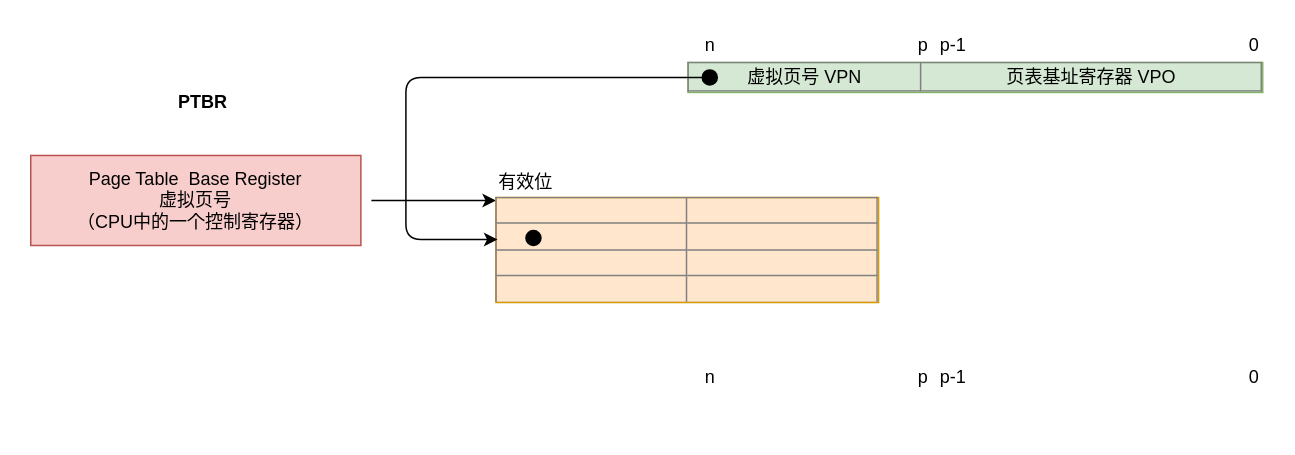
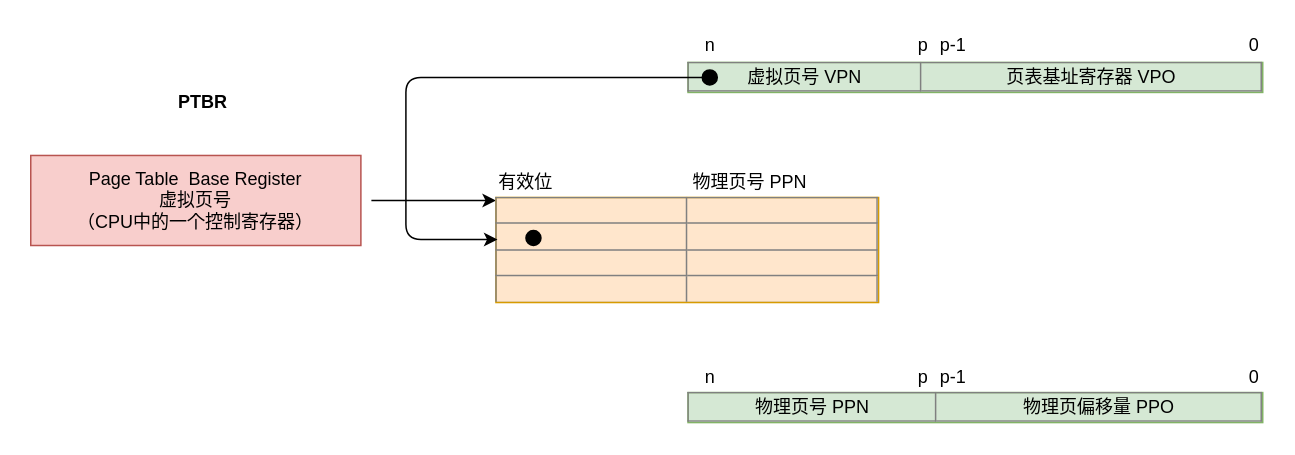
  <mxCell id="0" />
  <mxCell id="1" parent="0" />
  <mxCell id="2" value="" style="edgeStyle=orthogonalEdgeStyle;rounded=0;orthogonalLoop=1;jettySize=auto;html=1;" edge="1" parent="1"><mxGeometry relative="1" as="geometry"><mxPoint x="247" y="133" as="sourcePoint" /><mxPoint x="330" y="133" as="targetPoint" /></mxGeometry></mxCell>
  <mxCell id="3" value="Page Table &amp;nbsp;Base Register&lt;br&gt;虚拟页号&lt;br&gt;（CPU中的一个控制寄存器）&lt;br&gt;" style="rounded=0;whiteSpace=wrap;html=1;fillColor=#f8cecc;strokeColor=#b85450;" vertex="1" parent="1"><mxGeometry x="20" y="103" width="220" height="60" as="geometry" /></mxCell>
  <mxCell id="4" value="&lt;table border=&quot;1&quot; width=&quot;100%&quot; style=&quot;width: 100% ; height: 100% ; border-collapse: collapse&quot;&gt;&lt;tbody&gt;&lt;tr&gt;&lt;td align=&quot;center&quot;&gt;&lt;/td&gt;&lt;td align=&quot;center&quot;&gt;&lt;br&gt;&lt;/td&gt;&lt;/tr&gt;&lt;tr&gt;&lt;td align=&quot;center&quot;&gt;&lt;/td&gt;&lt;td align=&quot;center&quot;&gt;&lt;br&gt;&lt;/td&gt;&lt;/tr&gt;&lt;tr&gt;&lt;td&gt;&lt;br&gt;&lt;/td&gt;&lt;td&gt;&lt;br&gt;&lt;/td&gt;&lt;/tr&gt;&lt;tr&gt;&lt;td&gt;&lt;br&gt;&lt;/td&gt;&lt;td&gt;&lt;br&gt;&lt;/td&gt;&lt;/tr&gt;&lt;tr&gt;&lt;td&gt;&lt;br&gt;&lt;/td&gt;&lt;td&gt;&lt;br&gt;&lt;/td&gt;&lt;/tr&gt;&lt;/tbody&gt;&lt;/table&gt;" style="text;html=1;strokeColor=#d79b00;fillColor=#ffe6cc;overflow=fill;" vertex="1" parent="1"><mxGeometry x="330" y="131" width="255" height="70" as="geometry" /></mxCell>
  <mxCell id="5" value="&lt;b&gt;PTBR&lt;/b&gt;" style="text;html=1;strokeColor=none;fillColor=none;align=center;verticalAlign=middle;whiteSpace=wrap;rounded=0;" vertex="1" parent="1"><mxGeometry x="115" y="58" width="40" height="20" as="geometry" /></mxCell>
  <mxCell id="6" value="有效位" style="text;html=1;strokeColor=none;fillColor=none;align=center;verticalAlign=middle;whiteSpace=wrap;rounded=0;" vertex="1" parent="1"><mxGeometry x="330" y="111" width="40" height="20" as="geometry" /></mxCell>
+ <mxCell id="7" value="物理页号 PPN" style="text;html=1;strokeColor=none;fillColor=none;align=center;verticalAlign=middle;whiteSpace=wrap;rounded=0;" vertex="1" parent="1"><mxGeometry x="458" y="111" width="83" height="20" as="geometry" /></mxCell>
  <mxCell id="8" value="&lt;table border=&quot;1&quot; width=&quot;100%&quot; style=&quot;width: 100% ; height: 100% ; border-collapse: collapse&quot;&gt;&lt;tbody&gt;&lt;tr&gt;&lt;td align=&quot;center&quot;&gt;虚拟页号 VPN&lt;/td&gt;&lt;td align=&quot;center&quot;&gt;页表基址寄存器 VPO&lt;/td&gt;&lt;/tr&gt;&lt;/tbody&gt;&lt;/table&gt;" style="text;html=1;strokeColor=#82b366;fillColor=#d5e8d4;overflow=fill;" vertex="1" parent="1"><mxGeometry x="458" y="41" width="383" height="20" as="geometry" /></mxCell>
+ <mxCell id="9" value="&lt;table border=&quot;1&quot; width=&quot;100%&quot; style=&quot;width: 100% ; height: 100% ; border-collapse: collapse&quot;&gt;&lt;tbody&gt;&lt;tr&gt;&lt;td align=&quot;center&quot;&gt;物理页号 PPN&lt;/td&gt;&lt;td align=&quot;center&quot;&gt;物理页偏移量 PPO&lt;/td&gt;&lt;/tr&gt;&lt;/tbody&gt;&lt;/table&gt;" style="text;html=1;strokeColor=#82b366;fillColor=#d5e8d4;overflow=fill;" vertex="1" parent="1"><mxGeometry x="458" y="261" width="383" height="20" as="geometry" /></mxCell>
  <mxCell id="10" value="0" style="text;html=1;strokeColor=none;fillColor=none;align=center;verticalAlign=middle;whiteSpace=wrap;rounded=0;" vertex="1" parent="1"><mxGeometry x="830" y="20" width="11" height="20" as="geometry" /></mxCell>
  <mxCell id="11" value="p-1" style="text;html=1;strokeColor=none;fillColor=none;align=center;verticalAlign=middle;whiteSpace=wrap;rounded=0;" vertex="1" parent="1"><mxGeometry x="620" y="20" width="30" height="20" as="geometry" /></mxCell>
  <mxCell id="12" value="p" style="text;html=1;strokeColor=none;fillColor=none;align=center;verticalAlign=middle;whiteSpace=wrap;rounded=0;" vertex="1" parent="1"><mxGeometry x="600" y="20" width="30" height="20" as="geometry" /></mxCell>
  <mxCell id="13" value="n&lt;br&gt;" style="text;html=1;strokeColor=none;fillColor=none;align=center;verticalAlign=middle;whiteSpace=wrap;rounded=0;" vertex="1" parent="1"><mxGeometry x="457.5" y="20" width="30" height="20" as="geometry" /></mxCell>
  <mxCell id="14" value="0" style="text;html=1;strokeColor=none;fillColor=none;align=center;verticalAlign=middle;whiteSpace=wrap;rounded=0;" vertex="1" parent="1"><mxGeometry x="830" y="241" width="11" height="20" as="geometry" /></mxCell>
  <mxCell id="15" value="p-1" style="text;html=1;strokeColor=none;fillColor=none;align=center;verticalAlign=middle;whiteSpace=wrap;rounded=0;" vertex="1" parent="1"><mxGeometry x="620" y="241" width="30" height="20" as="geometry" /></mxCell>
  <mxCell id="16" value="p" style="text;html=1;strokeColor=none;fillColor=none;align=center;verticalAlign=middle;whiteSpace=wrap;rounded=0;" vertex="1" parent="1"><mxGeometry x="600" y="241" width="30" height="20" as="geometry" /></mxCell>
  <mxCell id="17" value="n&lt;br&gt;" style="text;html=1;strokeColor=none;fillColor=none;align=center;verticalAlign=middle;whiteSpace=wrap;rounded=0;" vertex="1" parent="1"><mxGeometry x="457.5" y="241" width="30" height="20" as="geometry" /></mxCell>
  <mxCell id="18" value="" style="edgeStyle=elbowEdgeStyle;elbow=vertical;endArrow=classic;html=1;entryX=0.004;entryY=0.4;entryDx=0;entryDy=0;entryPerimeter=0;exitX=0;exitY=0.5;exitDx=0;exitDy=0;" edge="1" parent="1" source="19" target="4"><mxGeometry width="50" height="50" relative="1" as="geometry"><mxPoint x="20" y="351" as="sourcePoint" /><mxPoint x="70" y="301" as="targetPoint" /><Array as="points"><mxPoint x="270" y="105" /></Array></mxGeometry></mxCell>
  <mxCell id="19" value="" style="ellipse;whiteSpace=wrap;html=1;aspect=fixed;fillColor=#000000;" vertex="1" parent="1"><mxGeometry x="467.5" y="46" width="10" height="10" as="geometry" /></mxCell>
  <mxCell id="20" value="" style="ellipse;whiteSpace=wrap;html=1;aspect=fixed;fillColor=#000000;" vertex="1" parent="1"><mxGeometry x="350" y="153" width="10" height="10" as="geometry" /></mxCell>
